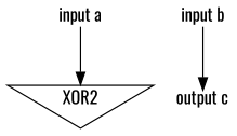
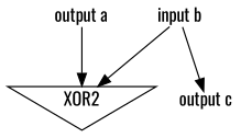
  digraph {
    fontname=Oswald
    node [fontname=Oswald shape=plain]
    edge [fontname=Oswald]
-   n1 [label="input a"]
+   n1 [label="output a"]
    n2 [label=XOR2 shape=invtriangle]
    n3 [label="input b"]
    n4 [label="output c"]
    n1 -> n2
+   n3 -> n2
    n3 -> n4
  }
